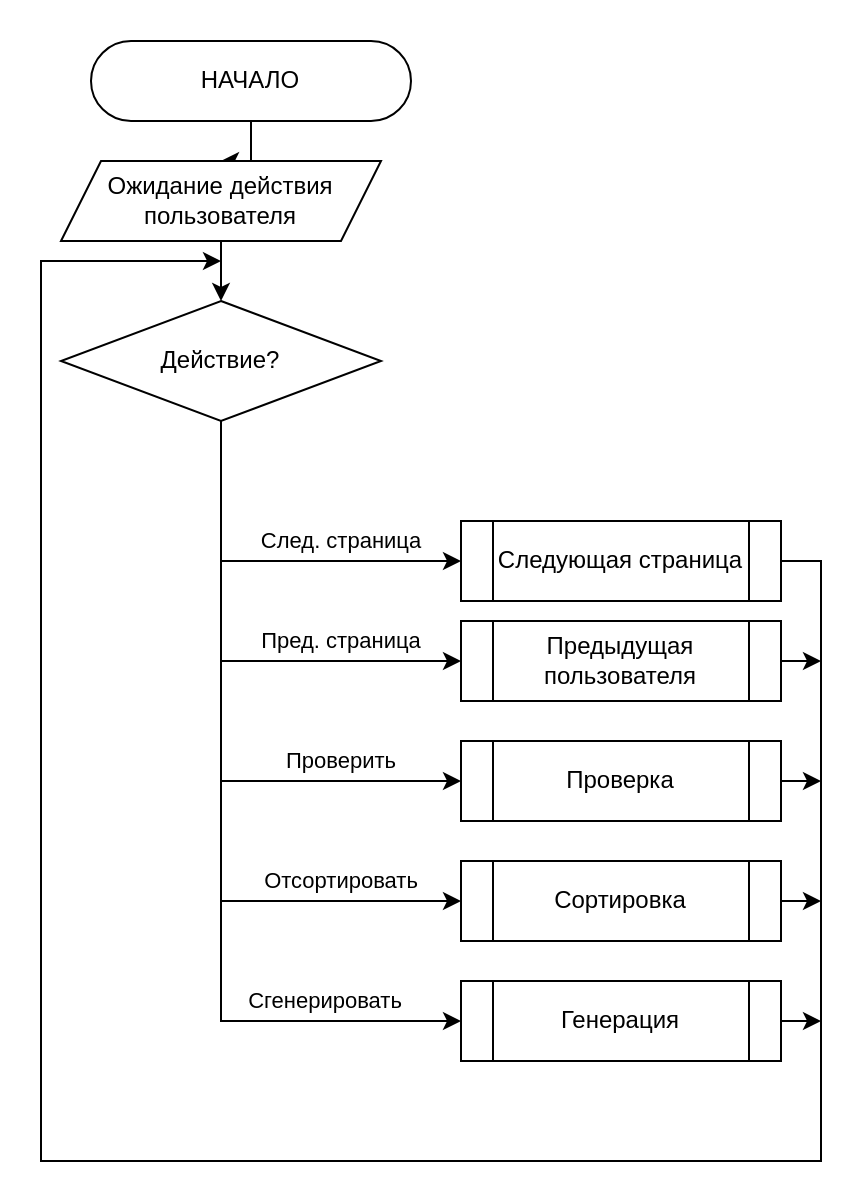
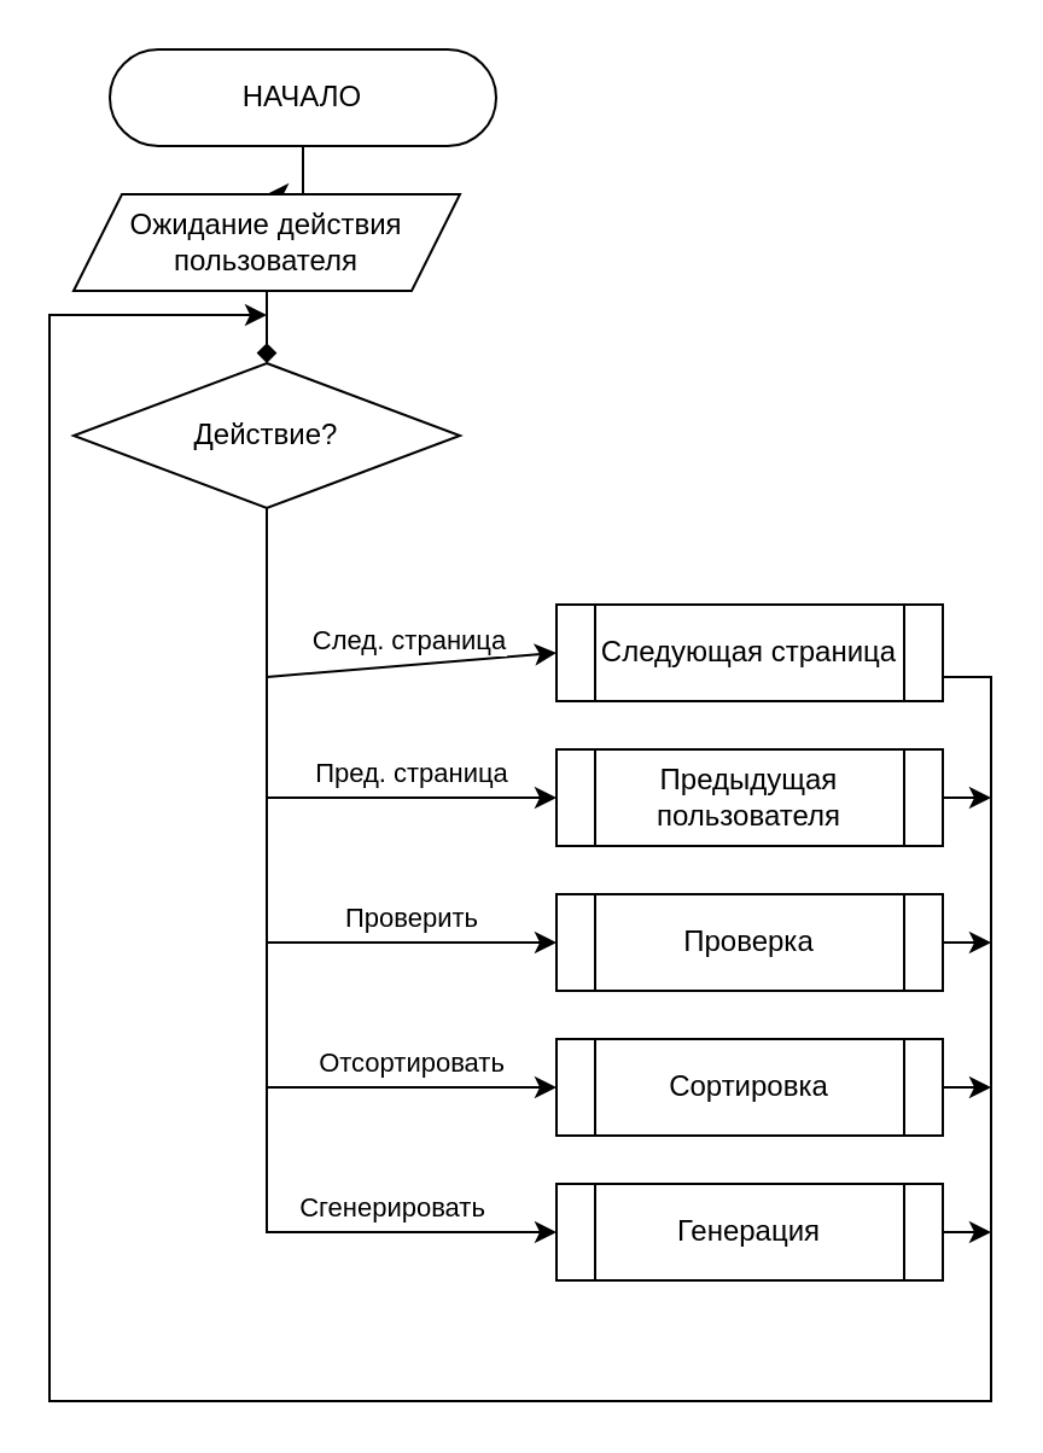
  <mxCell id="0" />
  <mxCell id="1" parent="0" />
  <mxCell id="2" value="" style="edgeStyle=orthogonalEdgeStyle;rounded=0;orthogonalLoop=1;jettySize=auto;html=1;" parent="1" source="3" target="5" edge="1"><mxGeometry relative="1" as="geometry" /></mxCell>
  <mxCell id="3" value="НАЧАЛО" style="rounded=1;whiteSpace=wrap;html=1;arcSize=50;strokeWidth=1;fontSize=12;" parent="1" vertex="1"><mxGeometry x="45" y="20" width="160" height="40" as="geometry" /></mxCell>
- <mxCell id="4" value="" style="edgeStyle=orthogonalEdgeStyle;rounded=0;orthogonalLoop=1;jettySize=auto;html=1;" parent="1" source="5" target="7" edge="1"><mxGeometry relative="1" as="geometry" /></mxCell>
+ <mxCell id="4" value="" style="edgeStyle=orthogonalEdgeStyle;rounded=0;orthogonalLoop=1;jettySize=auto;html=1;endArrow=diamond;" parent="1" source="5" target="7" edge="1"><mxGeometry relative="1" as="geometry" /></mxCell>
  <mxCell id="5" value="Ожидание действия пользователя" style="shape=parallelogram;perimeter=parallelogramPerimeter;whiteSpace=wrap;html=1;fixedSize=1;" parent="1" vertex="1"><mxGeometry x="30" y="80" width="160" height="40" as="geometry" /></mxCell>
  <mxCell id="6" value="Сгенерировать" style="edgeStyle=orthogonalEdgeStyle;rounded=0;orthogonalLoop=1;jettySize=auto;html=1;entryX=0;entryY=0.5;entryDx=0;entryDy=0;exitX=0.5;exitY=1;exitDx=0;exitDy=0;" parent="1" source="7" target="9" edge="1"><mxGeometry x="0.676" y="10" relative="1" as="geometry"><mxPoint x="110" y="300" as="targetPoint" /><mxPoint as="offset" /></mxGeometry></mxCell>
  <mxCell id="7" value="Действие?" style="rhombus;whiteSpace=wrap;html=1;" parent="1" vertex="1"><mxGeometry x="30" y="150" width="160" height="60" as="geometry" /></mxCell>
  <mxCell id="8" value="" style="edgeStyle=orthogonalEdgeStyle;rounded=0;orthogonalLoop=1;jettySize=auto;html=1;" parent="1" source="9" edge="1"><mxGeometry relative="1" as="geometry"><mxPoint x="410" y="510" as="targetPoint" /></mxGeometry></mxCell>
  <mxCell id="9" value="Генерация" style="shape=process;whiteSpace=wrap;html=1;backgroundOutline=1;" parent="1" vertex="1"><mxGeometry x="230" y="490" width="160" height="40" as="geometry" /></mxCell>
  <mxCell id="10" value="" style="edgeStyle=orthogonalEdgeStyle;rounded=0;orthogonalLoop=1;jettySize=auto;html=1;" parent="1" source="11" edge="1"><mxGeometry relative="1" as="geometry"><mxPoint x="410" y="450" as="targetPoint" /></mxGeometry></mxCell>
  <mxCell id="11" value="Сортировка" style="shape=process;whiteSpace=wrap;html=1;backgroundOutline=1;" parent="1" vertex="1"><mxGeometry x="230" y="430" width="160" height="40" as="geometry" /></mxCell>
  <mxCell id="12" value="Отсортировать" style="endArrow=classic;html=1;entryX=0;entryY=0.5;entryDx=0;entryDy=0;" parent="1" target="11" edge="1"><mxGeometry y="10" width="50" height="50" relative="1" as="geometry"><mxPoint x="110" y="450" as="sourcePoint" /><mxPoint x="430" y="400" as="targetPoint" /><mxPoint as="offset" /></mxGeometry></mxCell>
  <mxCell id="13" value="" style="edgeStyle=orthogonalEdgeStyle;rounded=0;orthogonalLoop=1;jettySize=auto;html=1;" parent="1" source="14" edge="1"><mxGeometry relative="1" as="geometry"><mxPoint x="410" y="390" as="targetPoint" /></mxGeometry></mxCell>
  <mxCell id="14" value="Проверка" style="shape=process;whiteSpace=wrap;html=1;backgroundOutline=1;" parent="1" vertex="1"><mxGeometry x="230" y="370" width="160" height="40" as="geometry" /></mxCell>
  <mxCell id="15" value="Проверить" style="endArrow=classic;html=1;entryX=0;entryY=0.5;entryDx=0;entryDy=0;" parent="1" target="14" edge="1"><mxGeometry y="10" width="50" height="50" relative="1" as="geometry"><mxPoint x="110" y="390" as="sourcePoint" /><mxPoint x="430" y="340" as="targetPoint" /><mxPoint as="offset" /></mxGeometry></mxCell>
  <mxCell id="16" value="" style="edgeStyle=orthogonalEdgeStyle;rounded=0;orthogonalLoop=1;jettySize=auto;html=1;" parent="1" source="17" edge="1"><mxGeometry relative="1" as="geometry"><mxPoint x="410" y="330" as="targetPoint" /></mxGeometry></mxCell>
  <mxCell id="17" value="Предыдущая пользователя" style="shape=process;whiteSpace=wrap;html=1;backgroundOutline=1;" parent="1" vertex="1"><mxGeometry x="230" y="310" width="160" height="40" as="geometry" /></mxCell>
  <mxCell id="18" value="Пред. страница" style="endArrow=classic;html=1;entryX=0;entryY=0.5;entryDx=0;entryDy=0;" parent="1" target="17" edge="1"><mxGeometry y="10" width="50" height="50" relative="1" as="geometry"><mxPoint x="110" y="330" as="sourcePoint" /><mxPoint x="430" y="280" as="targetPoint" /><mxPoint as="offset" /></mxGeometry></mxCell>
  <mxCell id="19" value="" style="edgeStyle=orthogonalEdgeStyle;rounded=0;orthogonalLoop=1;jettySize=auto;html=1;exitX=1;exitY=0.5;exitDx=0;exitDy=0;" parent="1" source="20" edge="1"><mxGeometry relative="1" as="geometry"><mxPoint x="110" y="130" as="targetPoint" /><Array as="points"><mxPoint x="410" y="280" /><mxPoint x="410" y="580" /><mxPoint x="20" y="580" /><mxPoint x="20" y="130" /></Array></mxGeometry></mxCell>
- <mxCell id="20" value="Следующая страница" style="shape=process;whiteSpace=wrap;html=1;backgroundOutline=1;" parent="1" vertex="1"><mxGeometry x="230" y="260" width="160" height="40" as="geometry" /></mxCell>
+ <mxCell id="20" value="Следующая страница" style="shape=process;whiteSpace=wrap;html=1;backgroundOutline=1;" parent="1" vertex="1"><mxGeometry x="230" y="250" width="160" height="40" as="geometry" /></mxCell>
  <mxCell id="21" value="След. страница" style="endArrow=classic;html=1;entryX=0;entryY=0.5;entryDx=0;entryDy=0;" parent="1" target="20" edge="1"><mxGeometry y="10" width="50" height="50" relative="1" as="geometry"><mxPoint x="110" y="280" as="sourcePoint" /><mxPoint x="430" y="230" as="targetPoint" /><mxPoint as="offset" /></mxGeometry></mxCell>
